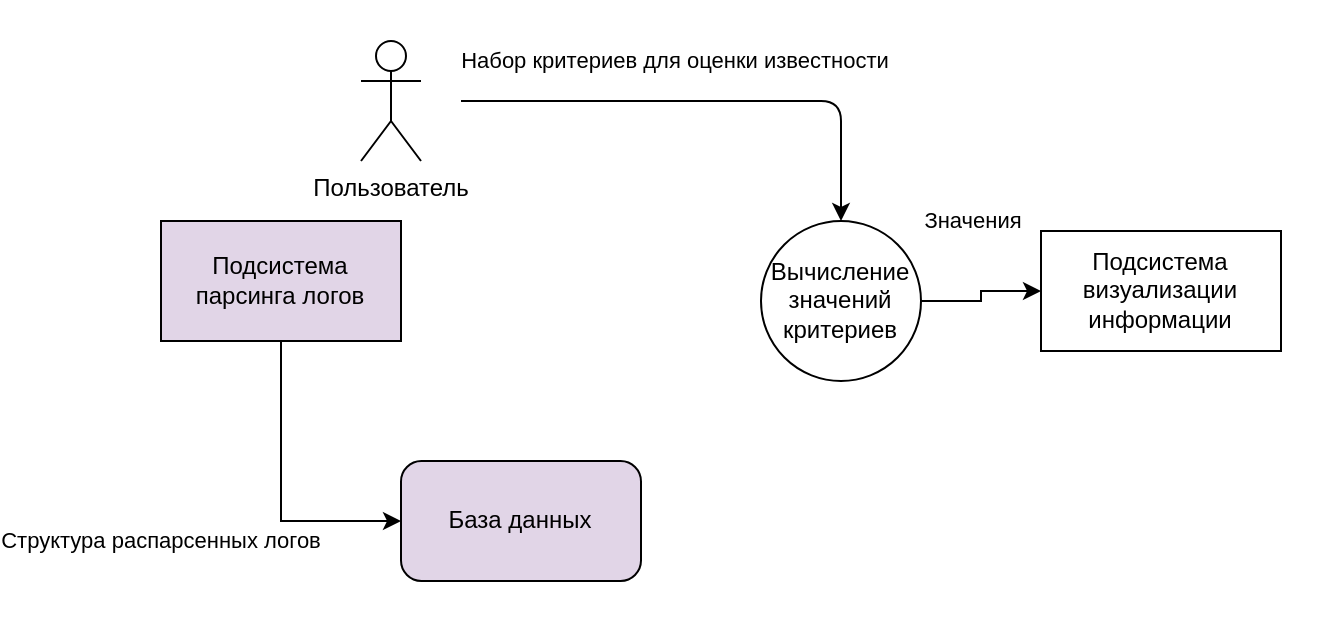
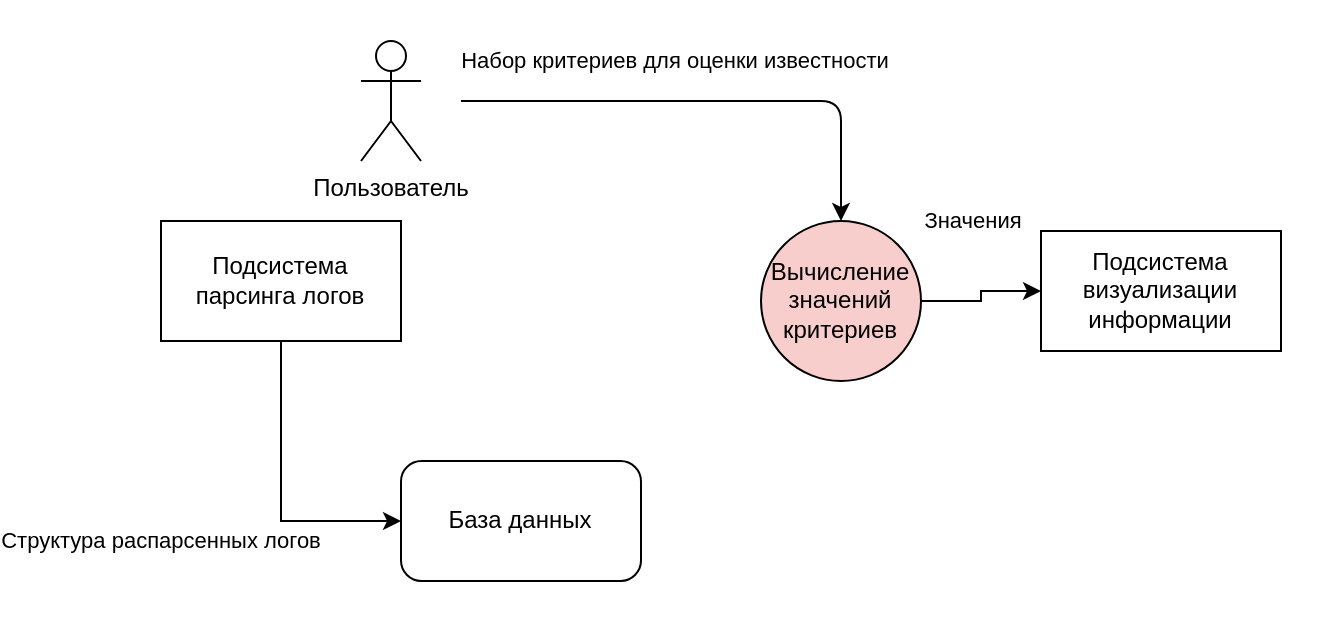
  <mxCell id="0" />
  <mxCell id="1" parent="0" />
  <mxCell id="2" value="Структура распарсенных логов" style="edgeStyle=orthogonalEdgeStyle;rounded=0;orthogonalLoop=1;jettySize=auto;html=1;exitX=0.5;exitY=1;exitDx=0;exitDy=0;entryX=0;entryY=0.5;entryDx=0;entryDy=0;" parent="1" source="3" target="4" edge="1"><mxGeometry x="0.2" y="-61" relative="1" as="geometry"><mxPoint x="-60" y="-51" as="offset" /></mxGeometry></mxCell>
- <mxCell id="3" value="Подсистема парсинга логов" style="rounded=0;whiteSpace=wrap;html=1;fillColor=#e1d5e7;" parent="1" vertex="1"><mxGeometry x="20" y="110" width="120" height="60" as="geometry" /></mxCell>
- <mxCell id="4" value="База данных" style="rounded=1;whiteSpace=wrap;html=1;arcSize=17;fillColor=#e1d5e7;" parent="1" vertex="1"><mxGeometry x="140" y="230" width="120" height="60" as="geometry" /></mxCell>
+ <mxCell id="3" value="Подсистема парсинга логов" style="rounded=0;whiteSpace=wrap;html=1;" parent="1" vertex="1"><mxGeometry x="20" y="110" width="120" height="60" as="geometry" /></mxCell>
+ <mxCell id="4" value="База данных" style="rounded=1;whiteSpace=wrap;html=1;arcSize=17;" parent="1" vertex="1"><mxGeometry x="140" y="230" width="120" height="60" as="geometry" /></mxCell>
  <mxCell id="5" value="Значения" style="edgeStyle=orthogonalEdgeStyle;rounded=0;orthogonalLoop=1;jettySize=auto;html=1;exitX=1;exitY=0.5;exitDx=0;exitDy=0;entryX=0;entryY=0.5;entryDx=0;entryDy=0;" parent="1" source="6" target="7" edge="1"><mxGeometry x="-0.2" y="40" relative="1" as="geometry"><mxPoint as="offset" /></mxGeometry></mxCell>
- <mxCell id="6" value="Вычисление значений критериев" style="ellipse;whiteSpace=wrap;html=1;aspect=fixed;" parent="1" vertex="1"><mxGeometry x="320" y="110" width="80" height="80" as="geometry" /></mxCell>
+ <mxCell id="6" value="Вычисление значений критериев" style="ellipse;whiteSpace=wrap;html=1;aspect=fixed;fillColor=#f8cecc;" parent="1" vertex="1"><mxGeometry x="320" y="110" width="80" height="80" as="geometry" /></mxCell>
  <mxCell id="7" value="Подсистема визуализации информации" style="rounded=0;whiteSpace=wrap;html=1;" parent="1" vertex="1"><mxGeometry x="460" y="115" width="120" height="60" as="geometry" /></mxCell>
  <mxCell id="8" value="Набор критериев для оценки известности" style="endArrow=classic;html=1;entryX=0.5;entryY=0;entryDx=0;entryDy=0;exitX=1;exitY=0.5;exitDx=0;exitDy=0;" parent="1" target="6" edge="1"><mxGeometry x="-0.143" y="20" width="50" height="50" relative="1" as="geometry"><mxPoint x="170" y="50" as="sourcePoint" /><mxPoint x="270" y="50" as="targetPoint" /><Array as="points"><mxPoint x="360" y="50" /></Array><mxPoint as="offset" /></mxGeometry></mxCell>
  <mxCell id="9" value="Пользователь" style="shape=umlActor;verticalLabelPosition=bottom;verticalAlign=top;html=1;outlineConnect=0;" vertex="1" parent="1"><mxGeometry x="120" y="20" width="30" height="60" as="geometry" /></mxCell>
